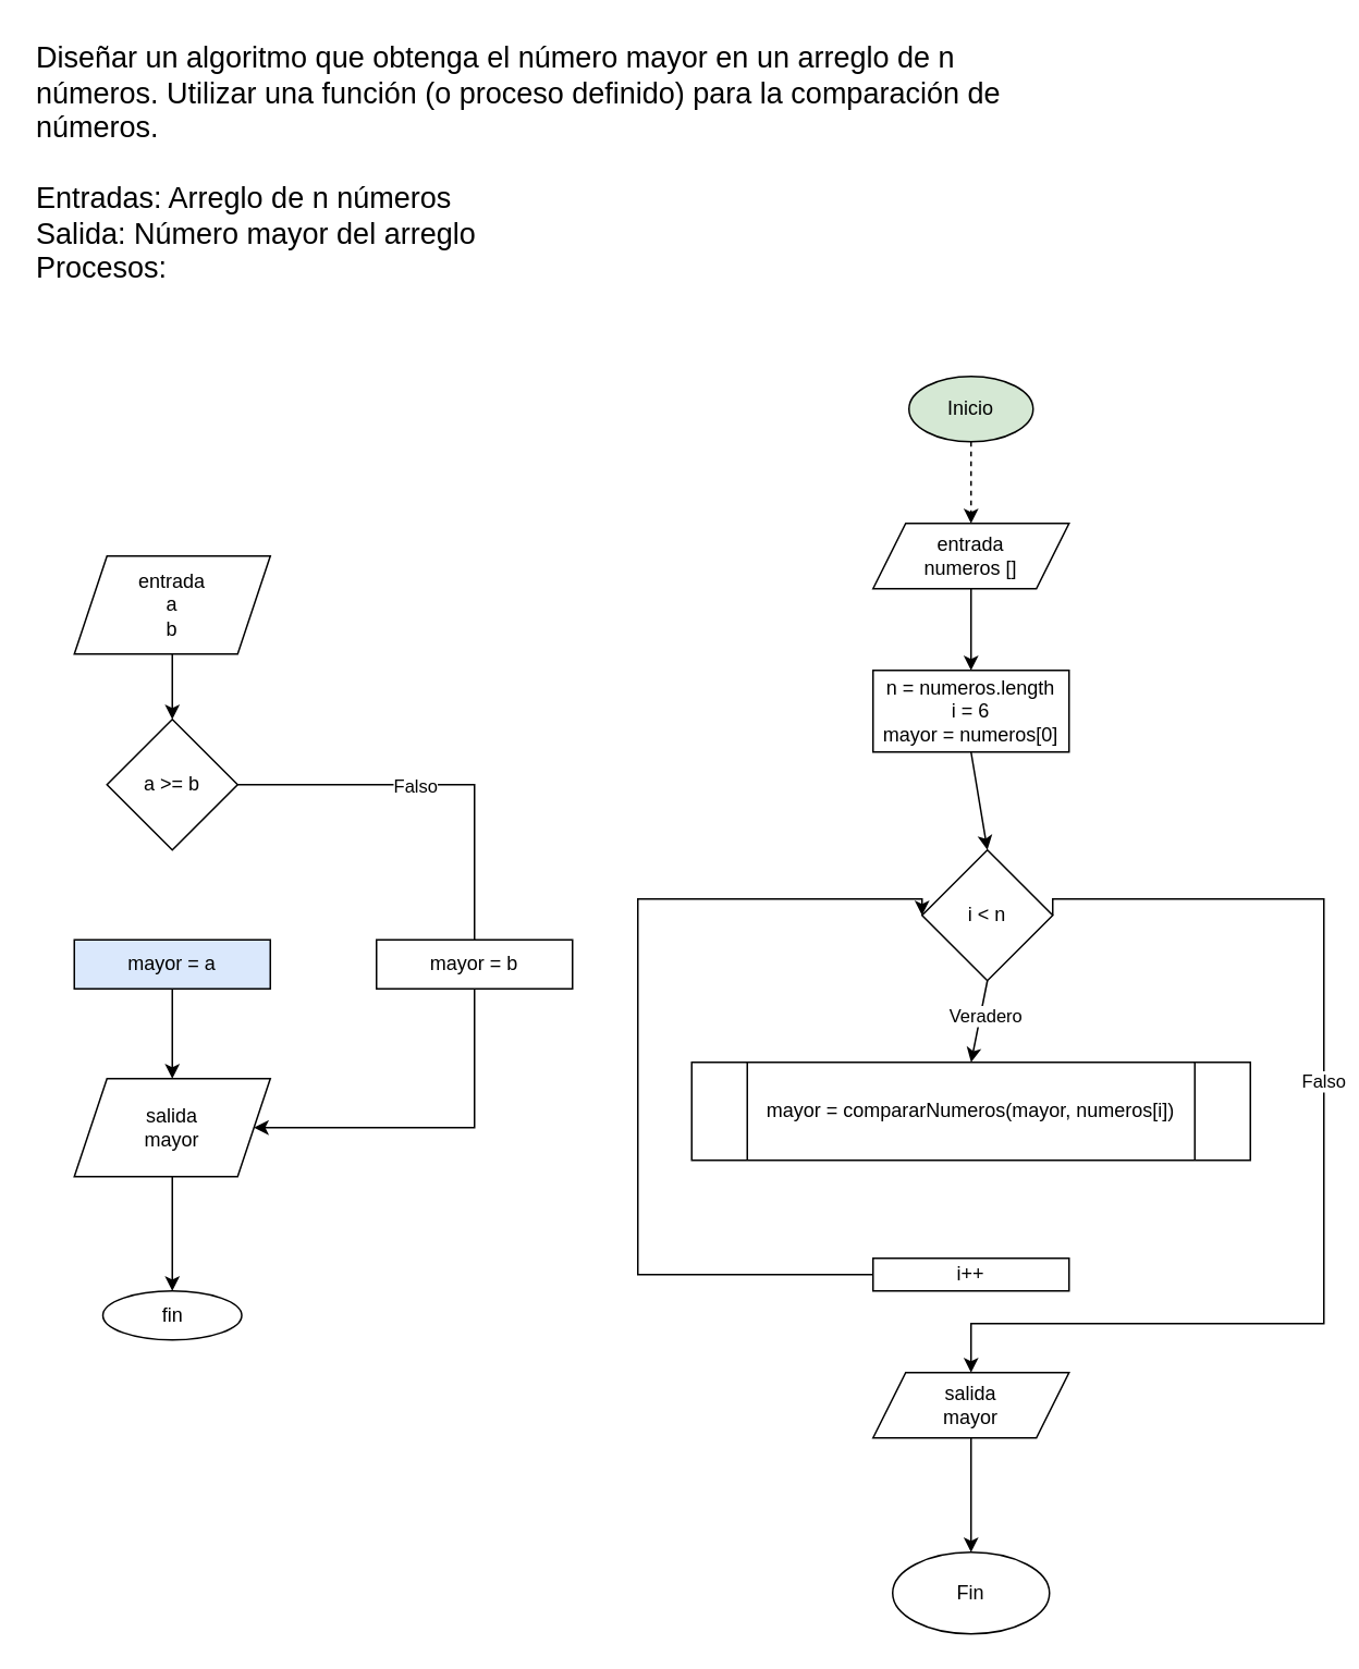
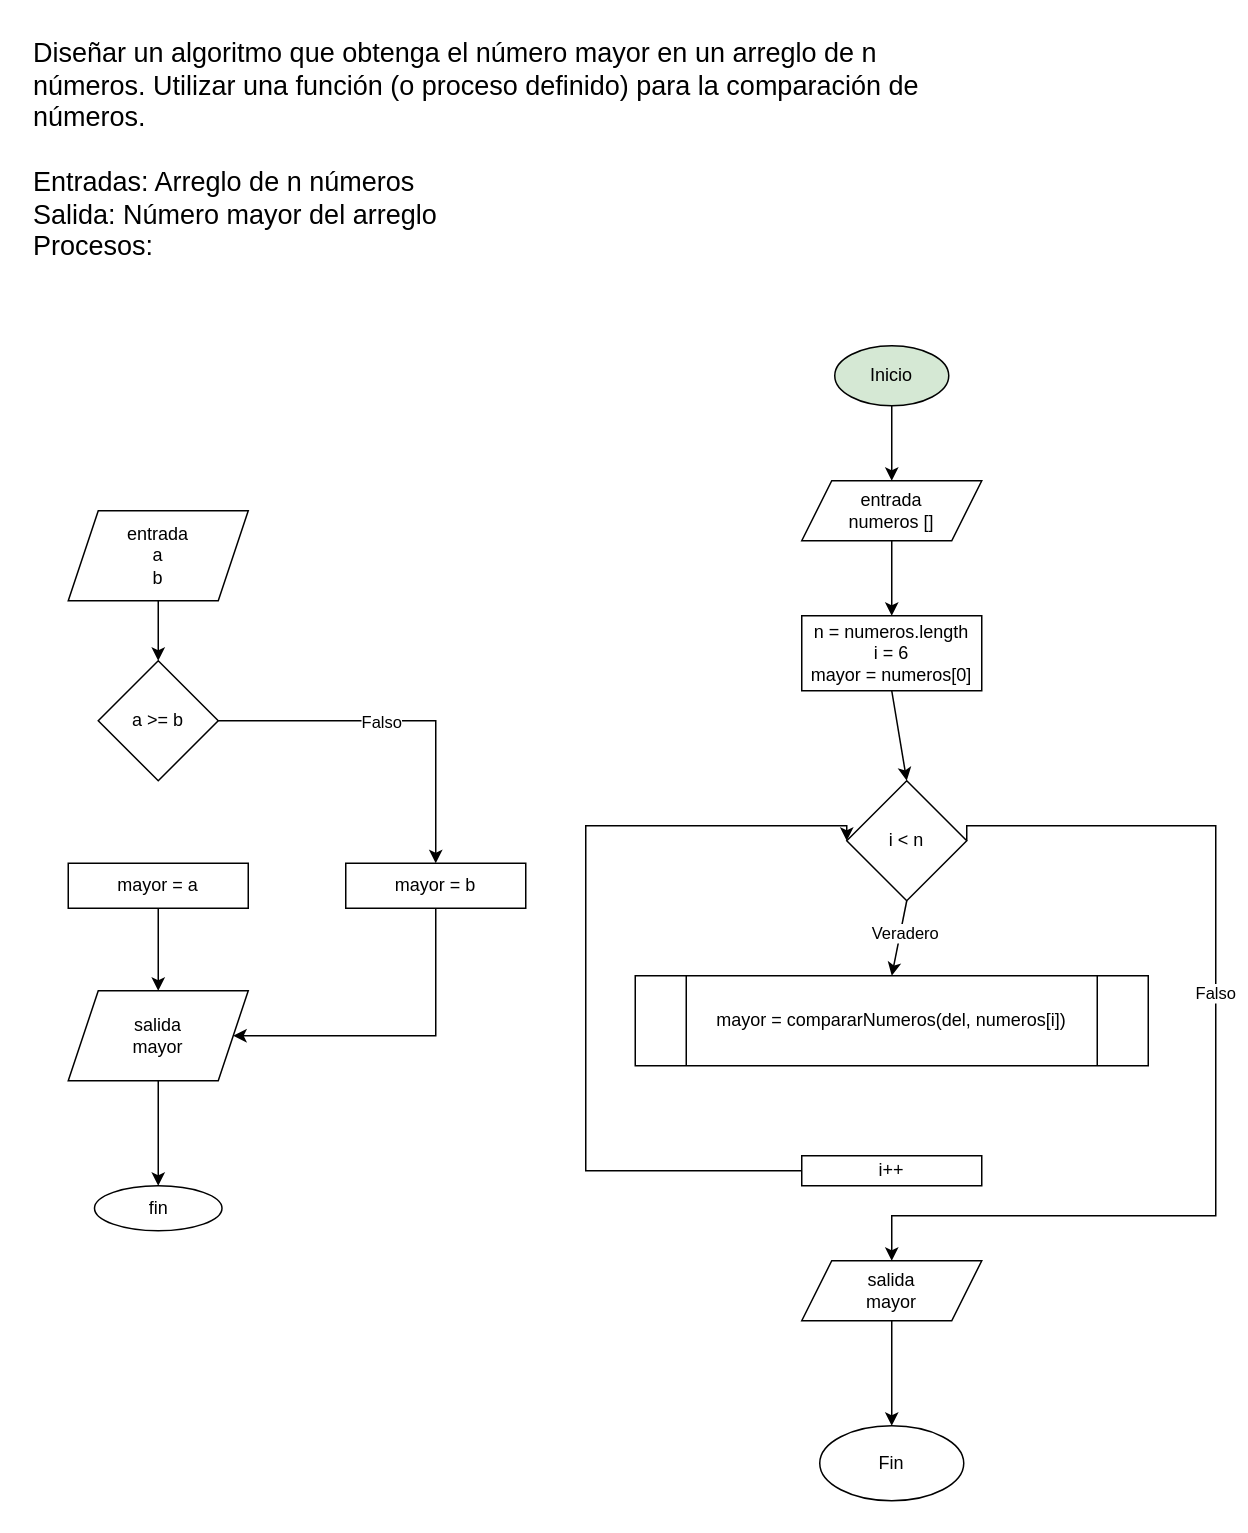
  <mxCell id="0" />
  <mxCell id="1" parent="0" />
  <mxCell id="2" value="Diseñar un algoritmo que obtenga el número mayor en un arreglo de n números. Utilizar una función (o proceso definido) para la comparación de números.&lt;br&gt;&lt;br&gt;Entradas: Arreglo de n números&lt;br&gt;Salida: Número mayor del arreglo&lt;br&gt;Procesos:&amp;nbsp;" style="text;html=1;strokeColor=none;fillColor=none;align=left;verticalAlign=middle;whiteSpace=wrap;rounded=0;fontSize=18;" vertex="1" parent="1"><mxGeometry x="20" width="630" height="160" as="geometry" y="20" /></mxCell>
  <mxCell id="3" value="entrada&lt;br&gt;a&lt;br&gt;b" style="shape=parallelogram;perimeter=parallelogramPerimeter;whiteSpace=wrap;html=1;fixedSize=1;" vertex="1" parent="1"><mxGeometry x="45" y="340" width="120" height="60" as="geometry" /></mxCell>
  <mxCell id="4" value="a &amp;gt;= b" style="rhombus;whiteSpace=wrap;html=1;" vertex="1" parent="1"><mxGeometry x="65" y="440" width="80" height="80" as="geometry" /></mxCell>
- <mxCell id="5" value="mayor = a" style="rounded=0;whiteSpace=wrap;html=1;fillColor=#dae8fc;" vertex="1" parent="1"><mxGeometry x="45" y="575" width="120" height="30" as="geometry" /></mxCell>
+ <mxCell id="5" value="mayor = a" style="rounded=0;whiteSpace=wrap;html=1;" vertex="1" parent="1"><mxGeometry x="45" y="575" width="120" height="30" as="geometry" /></mxCell>
  <mxCell id="6" value="mayor = b" style="rounded=0;whiteSpace=wrap;html=1;" vertex="1" parent="1"><mxGeometry x="230" y="575" width="120" height="30" as="geometry" /></mxCell>
  <mxCell id="7" value="salida&lt;br&gt;mayor" style="shape=parallelogram;perimeter=parallelogramPerimeter;whiteSpace=wrap;html=1;fixedSize=1;" vertex="1" parent="1"><mxGeometry x="45" y="660" width="120" height="60" as="geometry" /></mxCell>
  <mxCell id="8" value="fin" style="ellipse;whiteSpace=wrap;html=1;" vertex="1" parent="1"><mxGeometry x="62.5" y="790" width="85" height="30" as="geometry" /></mxCell>
  <mxCell id="9" value="" style="endArrow=classic;html=1;rounded=0;exitX=0.5;exitY=1;exitDx=0;exitDy=0;entryX=0.5;entryY=0;entryDx=0;entryDy=0;" edge="1" parent="1" source="3" target="4"><mxGeometry width="50" height="50" relative="1" as="geometry"><mxPoint x="390" y="570" as="sourcePoint" /><mxPoint x="440" y="520" as="targetPoint" /></mxGeometry></mxCell>
- <mxCell id="10" value="" style="endArrow=none;html=1;rounded=0;exitX=1;exitY=0.5;exitDx=0;exitDy=0;entryX=0.5;entryY=0;entryDx=0;entryDy=0;edgeStyle=orthogonalEdgeStyle;" edge="1" parent="1" source="4" target="6"><mxGeometry width="50" height="50" relative="1" as="geometry"><mxPoint x="390" y="570" as="sourcePoint" /><mxPoint x="440" y="520" as="targetPoint" /></mxGeometry></mxCell>
+ <mxCell id="10" value="" style="endArrow=classic;html=1;rounded=0;exitX=1;exitY=0.5;exitDx=0;exitDy=0;entryX=0.5;entryY=0;entryDx=0;entryDy=0;edgeStyle=orthogonalEdgeStyle;" edge="1" parent="1" source="4" target="6"><mxGeometry width="50" height="50" relative="1" as="geometry"><mxPoint x="390" y="570" as="sourcePoint" /><mxPoint x="440" y="520" as="targetPoint" /></mxGeometry></mxCell>
  <mxCell id="11" value="Falso" style="edgeLabel;html=1;align=center;verticalAlign=middle;resizable=0;points=[];" vertex="1" connectable="0" parent="10"><mxGeometry x="-0.1" y="-4" relative="1" as="geometry"><mxPoint y="-4" as="offset" /></mxGeometry></mxCell>
  <mxCell id="12" value="" style="endArrow=classic;html=1;rounded=0;exitX=0.5;exitY=1;exitDx=0;exitDy=0;entryX=0.5;entryY=0;entryDx=0;entryDy=0;" edge="1" parent="1" source="5" target="7"><mxGeometry width="50" height="50" relative="1" as="geometry"><mxPoint x="390" y="570" as="sourcePoint" /><mxPoint x="440" y="520" as="targetPoint" /></mxGeometry></mxCell>
  <mxCell id="13" value="" style="endArrow=classic;html=1;rounded=0;exitX=0.5;exitY=1;exitDx=0;exitDy=0;entryX=0.5;entryY=0;entryDx=0;entryDy=0;" edge="1" parent="1" source="7" target="8"><mxGeometry width="50" height="50" relative="1" as="geometry"><mxPoint x="390" y="570" as="sourcePoint" /><mxPoint x="440" y="520" as="targetPoint" /></mxGeometry></mxCell>
  <mxCell id="14" value="" style="endArrow=classic;html=1;rounded=0;exitX=0.5;exitY=1;exitDx=0;exitDy=0;entryX=1;entryY=0.5;entryDx=0;entryDy=0;edgeStyle=orthogonalEdgeStyle;" edge="1" parent="1" source="6" target="7"><mxGeometry width="50" height="50" relative="1" as="geometry"><mxPoint x="390" y="570" as="sourcePoint" /><mxPoint x="440" y="520" as="targetPoint" /><Array as="points"><mxPoint x="290" y="690" /></Array></mxGeometry></mxCell>
  <mxCell id="15" value="Inicio" style="ellipse;whiteSpace=wrap;html=1;fillColor=#d5e8d4;" vertex="1" parent="1"><mxGeometry x="556" y="230" width="76" height="40" as="geometry" /></mxCell>
  <mxCell id="16" value="entrada&lt;br&gt;numeros []" style="shape=parallelogram;perimeter=parallelogramPerimeter;whiteSpace=wrap;html=1;fixedSize=1;" vertex="1" parent="1"><mxGeometry x="534" y="320" width="120" height="40" as="geometry" /></mxCell>
  <mxCell id="17" value="i &amp;lt; n" style="rhombus;whiteSpace=wrap;html=1;" vertex="1" parent="1"><mxGeometry x="564" y="520" width="80" height="80" as="geometry" /></mxCell>
  <mxCell id="18" value="n = numeros.length&lt;br&gt;i = 6&lt;br&gt;mayor = numeros[0]" style="rounded=0;whiteSpace=wrap;html=1;" vertex="1" parent="1"><mxGeometry x="534" y="410" width="120" height="50" as="geometry" /></mxCell>
- <mxCell id="19" value="mayor = compararNumeros(mayor, numeros[i])" style="shape=process;whiteSpace=wrap;html=1;backgroundOutline=1;" vertex="1" parent="1"><mxGeometry x="423" y="650" width="342" height="60" as="geometry" /></mxCell>
+ <mxCell id="19" value="mayor = compararNumeros(del, numeros[i])" style="shape=process;whiteSpace=wrap;html=1;backgroundOutline=1;" vertex="1" parent="1"><mxGeometry x="423" y="650" width="342" height="60" as="geometry" /></mxCell>
  <mxCell id="20" value="i++" style="rounded=0;whiteSpace=wrap;html=1;" vertex="1" parent="1"><mxGeometry x="534" y="770" width="120" height="20" as="geometry" /></mxCell>
- <mxCell id="21" value="" style="endArrow=classic;html=1;rounded=0;entryX=0.5;entryY=0;entryDx=0;entryDy=0;exitX=0.5;exitY=1;exitDx=0;exitDy=0;dashed=1;" edge="1" parent="1" source="15" target="16"><mxGeometry width="50" height="50" relative="1" as="geometry"><mxPoint x="390" y="570" as="sourcePoint" /><mxPoint x="440" y="520" as="targetPoint" /></mxGeometry></mxCell>
+ <mxCell id="21" value="" style="endArrow=classic;html=1;rounded=0;entryX=0.5;entryY=0;entryDx=0;entryDy=0;exitX=0.5;exitY=1;exitDx=0;exitDy=0;" edge="1" parent="1" source="15" target="16"><mxGeometry width="50" height="50" relative="1" as="geometry"><mxPoint x="390" y="570" as="sourcePoint" /><mxPoint x="440" y="520" as="targetPoint" /></mxGeometry></mxCell>
  <mxCell id="22" value="" style="endArrow=classic;html=1;rounded=0;entryX=0.5;entryY=0;entryDx=0;entryDy=0;exitX=0.5;exitY=1;exitDx=0;exitDy=0;" edge="1" parent="1" source="16" target="18"><mxGeometry width="50" height="50" relative="1" as="geometry"><mxPoint x="390" y="570" as="sourcePoint" /><mxPoint x="440" y="520" as="targetPoint" /></mxGeometry></mxCell>
  <mxCell id="23" value="" style="endArrow=classic;html=1;rounded=0;entryX=0.5;entryY=0;entryDx=0;entryDy=0;exitX=0.5;exitY=1;exitDx=0;exitDy=0;" edge="1" parent="1" source="17" target="19"><mxGeometry width="50" height="50" relative="1" as="geometry"><mxPoint x="390" y="570" as="sourcePoint" /><mxPoint x="440" y="520" as="targetPoint" /><Array as="points" /></mxGeometry></mxCell>
  <mxCell id="24" value="Veradero" style="edgeLabel;html=1;align=center;verticalAlign=middle;resizable=0;points=[];" vertex="1" connectable="0" parent="23"><mxGeometry x="-0.167" y="3" relative="1" as="geometry"><mxPoint as="offset" /></mxGeometry></mxCell>
  <mxCell id="25" value="" style="endArrow=classic;html=1;rounded=0;entryX=0.5;entryY=0;entryDx=0;entryDy=0;exitX=0.5;exitY=1;exitDx=0;exitDy=0;" edge="1" parent="1" source="18" target="17"><mxGeometry width="50" height="50" relative="1" as="geometry"><mxPoint x="390" y="570" as="sourcePoint" /><mxPoint x="440" y="520" as="targetPoint" /></mxGeometry></mxCell>
  <mxCell id="26" value="" style="endArrow=classic;html=1;rounded=0;exitX=0;exitY=0.5;exitDx=0;exitDy=0;entryX=0;entryY=0.5;entryDx=0;entryDy=0;edgeStyle=orthogonalEdgeStyle;" edge="1" parent="1" source="20" target="17"><mxGeometry width="50" height="50" relative="1" as="geometry"><mxPoint x="390" y="570" as="sourcePoint" /><mxPoint x="440" y="520" as="targetPoint" /><Array as="points"><mxPoint x="390" y="780" /><mxPoint x="390" y="550" /></Array></mxGeometry></mxCell>
  <mxCell id="27" value="salida&lt;br&gt;mayor" style="shape=parallelogram;perimeter=parallelogramPerimeter;whiteSpace=wrap;html=1;fixedSize=1;" vertex="1" parent="1"><mxGeometry x="534" y="840" width="120" height="40" as="geometry" /></mxCell>
  <mxCell id="28" value="" style="endArrow=classic;html=1;rounded=0;entryX=0.5;entryY=0;entryDx=0;entryDy=0;exitX=1;exitY=0.5;exitDx=0;exitDy=0;edgeStyle=orthogonalEdgeStyle;" edge="1" parent="1" source="17" target="27"><mxGeometry width="50" height="50" relative="1" as="geometry"><mxPoint x="390" y="690" as="sourcePoint" /><mxPoint x="440" y="640" as="targetPoint" /><Array as="points"><mxPoint x="810" y="550" /><mxPoint x="810" y="810" /><mxPoint x="594" y="810" /></Array></mxGeometry></mxCell>
  <mxCell id="29" value="Falso" style="edgeLabel;html=1;align=center;verticalAlign=middle;resizable=0;points=[];" vertex="1" connectable="0" parent="28"><mxGeometry x="-0.158" y="-1" relative="1" as="geometry"><mxPoint as="offset" /></mxGeometry></mxCell>
  <mxCell id="30" value="Fin" style="ellipse;whiteSpace=wrap;html=1;" vertex="1" parent="1"><mxGeometry x="546" y="950" width="96" height="50" as="geometry" /></mxCell>
  <mxCell id="31" value="" style="endArrow=classic;html=1;rounded=0;entryX=0.5;entryY=0;entryDx=0;entryDy=0;exitX=0.5;exitY=1;exitDx=0;exitDy=0;" edge="1" parent="1" source="27" target="30"><mxGeometry width="50" height="50" relative="1" as="geometry"><mxPoint x="390" y="690" as="sourcePoint" /><mxPoint x="440" y="640" as="targetPoint" /></mxGeometry></mxCell>
